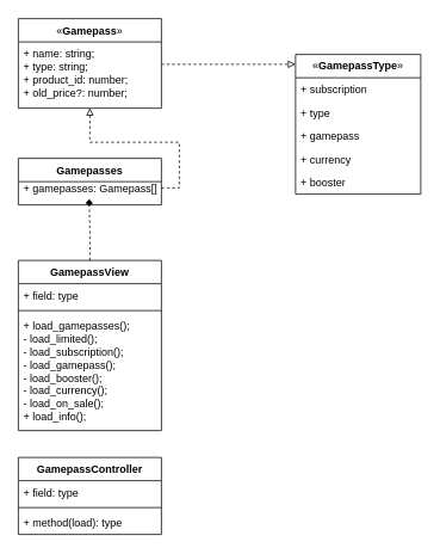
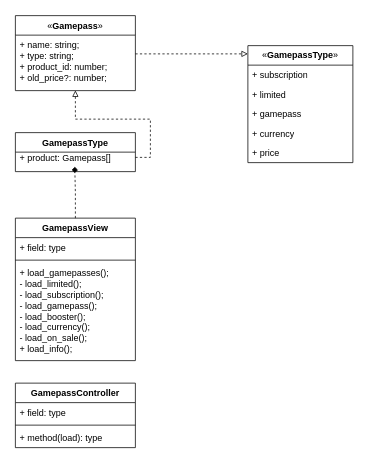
  <mxCell id="0" />
  <mxCell id="1" parent="0" />
  <mxCell id="2" value="GamepassView" style="swimlane;fontStyle=1;align=center;verticalAlign=top;childLayout=stackLayout;horizontal=1;startSize=26;horizontalStack=0;resizeParent=1;resizeParentMax=0;resizeLast=0;collapsible=1;marginBottom=0;whiteSpace=wrap;html=1;" vertex="1" parent="1"><mxGeometry x="20" y="290" width="160" height="190" as="geometry" /></mxCell>
  <mxCell id="3" value="+ field: type" style="text;strokeColor=none;fillColor=none;align=left;verticalAlign=top;spacingLeft=4;spacingRight=4;overflow=hidden;rotatable=0;points=[[0,0.5],[1,0.5]];portConstraint=eastwest;whiteSpace=wrap;html=1;" vertex="1" parent="2"><mxGeometry y="26" width="160" height="26" as="geometry" /></mxCell>
  <mxCell id="4" value="" style="line;strokeWidth=1;fillColor=none;align=left;verticalAlign=middle;spacingTop=-1;spacingLeft=3;spacingRight=3;rotatable=0;labelPosition=right;points=[];portConstraint=eastwest;strokeColor=inherit;" vertex="1" parent="2"><mxGeometry y="52" width="160" height="8" as="geometry" /></mxCell>
  <mxCell id="5" value="&lt;div&gt;+ load_gamepasses();&lt;/div&gt;&lt;div&gt;- load_limited();&lt;br&gt;&lt;/div&gt;- load_subscription();&lt;div&gt;- load_gamepass();&lt;/div&gt;&lt;div&gt;- load_booster();&lt;br&gt;&lt;/div&gt;&lt;div&gt;- load_currency();&lt;/div&gt;&lt;div&gt;- load_on_sale();&lt;/div&gt;&lt;div&gt;+ load_info();&lt;/div&gt;&lt;div&gt;&lt;br&gt;&lt;/div&gt;&lt;div&gt;&lt;br&gt;&lt;/div&gt;&lt;div&gt;&lt;br&gt;&lt;/div&gt;" style="text;strokeColor=none;fillColor=none;align=left;verticalAlign=top;spacingLeft=4;spacingRight=4;overflow=hidden;rotatable=0;points=[[0,0.5],[1,0.5]];portConstraint=eastwest;whiteSpace=wrap;html=1;" vertex="1" parent="2"><mxGeometry y="60" width="160" height="130" as="geometry" /></mxCell>
- <mxCell id="6" value="Gamepasses" style="swimlane;fontStyle=1;align=center;verticalAlign=top;childLayout=stackLayout;horizontal=1;startSize=26;horizontalStack=0;resizeParent=1;resizeParentMax=0;resizeLast=0;collapsible=1;marginBottom=0;whiteSpace=wrap;html=1;" vertex="1" parent="1"><mxGeometry x="20" y="176" width="160" height="52" as="geometry" /></mxCell>
+ <mxCell id="6" value="GamepassType" style="swimlane;fontStyle=1;align=center;verticalAlign=top;childLayout=stackLayout;horizontal=1;startSize=26;horizontalStack=0;resizeParent=1;resizeParentMax=0;resizeLast=0;collapsible=1;marginBottom=0;whiteSpace=wrap;html=1;" vertex="1" parent="1"><mxGeometry x="20" y="176" width="160" height="52" as="geometry" /></mxCell>
  <mxCell id="7" value="&lt;span style=&quot;font-weight: 400;&quot;&gt;«&lt;/span&gt;Gamepass&lt;span style=&quot;font-weight: 400;&quot;&gt;»&lt;/span&gt;" style="swimlane;fontStyle=1;align=center;verticalAlign=top;childLayout=stackLayout;horizontal=1;startSize=26;horizontalStack=0;resizeParent=1;resizeParentMax=0;resizeLast=0;collapsible=1;marginBottom=0;whiteSpace=wrap;html=1;" vertex="1" parent="1"><mxGeometry x="20" y="20" width="160" height="100" as="geometry" /></mxCell>
  <mxCell id="8" value="&lt;div&gt;+ name: string;&lt;/div&gt;&lt;div&gt;+ type: string;&lt;br&gt;&lt;/div&gt;+ product_id: number;&lt;div&gt;+ old_price?: number;&lt;/div&gt;" style="text;strokeColor=none;fillColor=none;align=left;verticalAlign=top;spacingLeft=4;spacingRight=4;overflow=hidden;rotatable=0;points=[[0,0.5],[1,0.5]];portConstraint=eastwest;whiteSpace=wrap;html=1;" vertex="1" parent="7"><mxGeometry y="26" width="160" height="74" as="geometry" /></mxCell>
  <mxCell id="9" style="edgeStyle=orthogonalEdgeStyle;rounded=0;orthogonalLoop=1;jettySize=auto;html=1;entryX=0.5;entryY=0.996;entryDx=0;entryDy=0;entryPerimeter=0;dashed=1;endArrow=block;endFill=0;exitX=1;exitY=0.5;exitDx=0;exitDy=0;" edge="1" parent="1" source="14" target="8"><mxGeometry relative="1" as="geometry" /></mxCell>
  <mxCell id="10" value="GamepassController" style="swimlane;fontStyle=1;align=center;verticalAlign=top;childLayout=stackLayout;horizontal=1;startSize=26;horizontalStack=0;resizeParent=1;resizeParentMax=0;resizeLast=0;collapsible=1;marginBottom=0;whiteSpace=wrap;html=1;" vertex="1" parent="1"><mxGeometry x="20" y="510" width="160" height="86" as="geometry" /></mxCell>
  <mxCell id="11" value="+ field: type" style="text;strokeColor=none;fillColor=none;align=left;verticalAlign=top;spacingLeft=4;spacingRight=4;overflow=hidden;rotatable=0;points=[[0,0.5],[1,0.5]];portConstraint=eastwest;whiteSpace=wrap;html=1;" vertex="1" parent="10"><mxGeometry y="26" width="160" height="26" as="geometry" /></mxCell>
  <mxCell id="12" value="" style="line;strokeWidth=1;fillColor=none;align=left;verticalAlign=middle;spacingTop=-1;spacingLeft=3;spacingRight=3;rotatable=0;labelPosition=right;points=[];portConstraint=eastwest;strokeColor=inherit;" vertex="1" parent="10"><mxGeometry y="52" width="160" height="8" as="geometry" /></mxCell>
  <mxCell id="13" value="+ method(load): type" style="text;strokeColor=none;fillColor=none;align=left;verticalAlign=top;spacingLeft=4;spacingRight=4;overflow=hidden;rotatable=0;points=[[0,0.5],[1,0.5]];portConstraint=eastwest;whiteSpace=wrap;html=1;" vertex="1" parent="10"><mxGeometry y="60" width="160" height="26" as="geometry" /></mxCell>
- <mxCell id="14" value="+ gamepasses: Gamepass[]" style="text;strokeColor=none;fillColor=none;align=left;verticalAlign=top;spacingLeft=4;spacingRight=4;overflow=hidden;rotatable=0;points=[[0,0.5],[1,0.5]];portConstraint=eastwest;whiteSpace=wrap;html=1;" vertex="1" parent="1"><mxGeometry x="20" y="196" width="160" height="26" as="geometry" /></mxCell>
+ <mxCell id="14" value="+ product: Gamepass[]" style="text;strokeColor=none;fillColor=none;align=left;verticalAlign=top;spacingLeft=4;spacingRight=4;overflow=hidden;rotatable=0;points=[[0,0.5],[1,0.5]];portConstraint=eastwest;whiteSpace=wrap;html=1;" vertex="1" parent="1"><mxGeometry x="20" y="196" width="160" height="26" as="geometry" /></mxCell>
  <mxCell id="15" style="edgeStyle=orthogonalEdgeStyle;rounded=0;orthogonalLoop=1;jettySize=auto;html=1;entryX=0.495;entryY=0.983;entryDx=0;entryDy=0;entryPerimeter=0;dashed=1;endArrow=diamond;" edge="1" parent="1" source="2" target="14"><mxGeometry relative="1" as="geometry" /></mxCell>
  <mxCell id="16" value="«&lt;span style=&quot;font-weight: 700;&quot;&gt;GamepassType&lt;/span&gt;»" style="swimlane;fontStyle=0;childLayout=stackLayout;horizontal=1;startSize=26;fillColor=none;horizontalStack=0;resizeParent=1;resizeParentMax=0;resizeLast=0;collapsible=1;marginBottom=0;whiteSpace=wrap;html=1;" vertex="1" parent="1"><mxGeometry x="330" y="60" width="140" height="156" as="geometry" /></mxCell>
  <mxCell id="17" value="+ subscription" style="text;strokeColor=none;fillColor=none;align=left;verticalAlign=top;spacingLeft=4;spacingRight=4;overflow=hidden;rotatable=0;points=[[0,0.5],[1,0.5]];portConstraint=eastwest;whiteSpace=wrap;html=1;" vertex="1" parent="16"><mxGeometry y="26" width="140" height="26" as="geometry" /></mxCell>
- <mxCell id="18" value="+ type" style="text;strokeColor=none;fillColor=none;align=left;verticalAlign=top;spacingLeft=4;spacingRight=4;overflow=hidden;rotatable=0;points=[[0,0.5],[1,0.5]];portConstraint=eastwest;whiteSpace=wrap;html=1;" vertex="1" parent="16"><mxGeometry y="52" width="140" height="26" as="geometry" /></mxCell>
+ <mxCell id="18" value="+ limited" style="text;strokeColor=none;fillColor=none;align=left;verticalAlign=top;spacingLeft=4;spacingRight=4;overflow=hidden;rotatable=0;points=[[0,0.5],[1,0.5]];portConstraint=eastwest;whiteSpace=wrap;html=1;" vertex="1" parent="16"><mxGeometry y="52" width="140" height="26" as="geometry" /></mxCell>
  <mxCell id="19" value="+ gamepass" style="text;strokeColor=none;fillColor=none;align=left;verticalAlign=top;spacingLeft=4;spacingRight=4;overflow=hidden;rotatable=0;points=[[0,0.5],[1,0.5]];portConstraint=eastwest;whiteSpace=wrap;html=1;" vertex="1" parent="16"><mxGeometry y="78" width="140" height="26" as="geometry" /></mxCell>
  <mxCell id="20" value="+ currency&lt;div&gt;&lt;br&gt;&lt;/div&gt;" style="text;strokeColor=none;fillColor=none;align=left;verticalAlign=top;spacingLeft=4;spacingRight=4;overflow=hidden;rotatable=0;points=[[0,0.5],[1,0.5]];portConstraint=eastwest;whiteSpace=wrap;html=1;" vertex="1" parent="16"><mxGeometry y="104" width="140" height="26" as="geometry" /></mxCell>
- <mxCell id="21" value="+ booster" style="text;strokeColor=none;fillColor=none;align=left;verticalAlign=top;spacingLeft=4;spacingRight=4;overflow=hidden;rotatable=0;points=[[0,0.5],[1,0.5]];portConstraint=eastwest;whiteSpace=wrap;html=1;" vertex="1" parent="16"><mxGeometry y="130" width="140" height="26" as="geometry" /></mxCell>
+ <mxCell id="21" value="+ price" style="text;strokeColor=none;fillColor=none;align=left;verticalAlign=top;spacingLeft=4;spacingRight=4;overflow=hidden;rotatable=0;points=[[0,0.5],[1,0.5]];portConstraint=eastwest;whiteSpace=wrap;html=1;" vertex="1" parent="16"><mxGeometry y="130" width="140" height="26" as="geometry" /></mxCell>
  <mxCell id="22" style="edgeStyle=orthogonalEdgeStyle;rounded=0;orthogonalLoop=1;jettySize=auto;html=1;dashed=1;endArrow=block;endFill=0;" edge="1" parent="1" source="7"><mxGeometry relative="1" as="geometry"><mxPoint x="330" y="71" as="targetPoint" /><Array as="points"><mxPoint x="330" y="70" /></Array></mxGeometry></mxCell>
